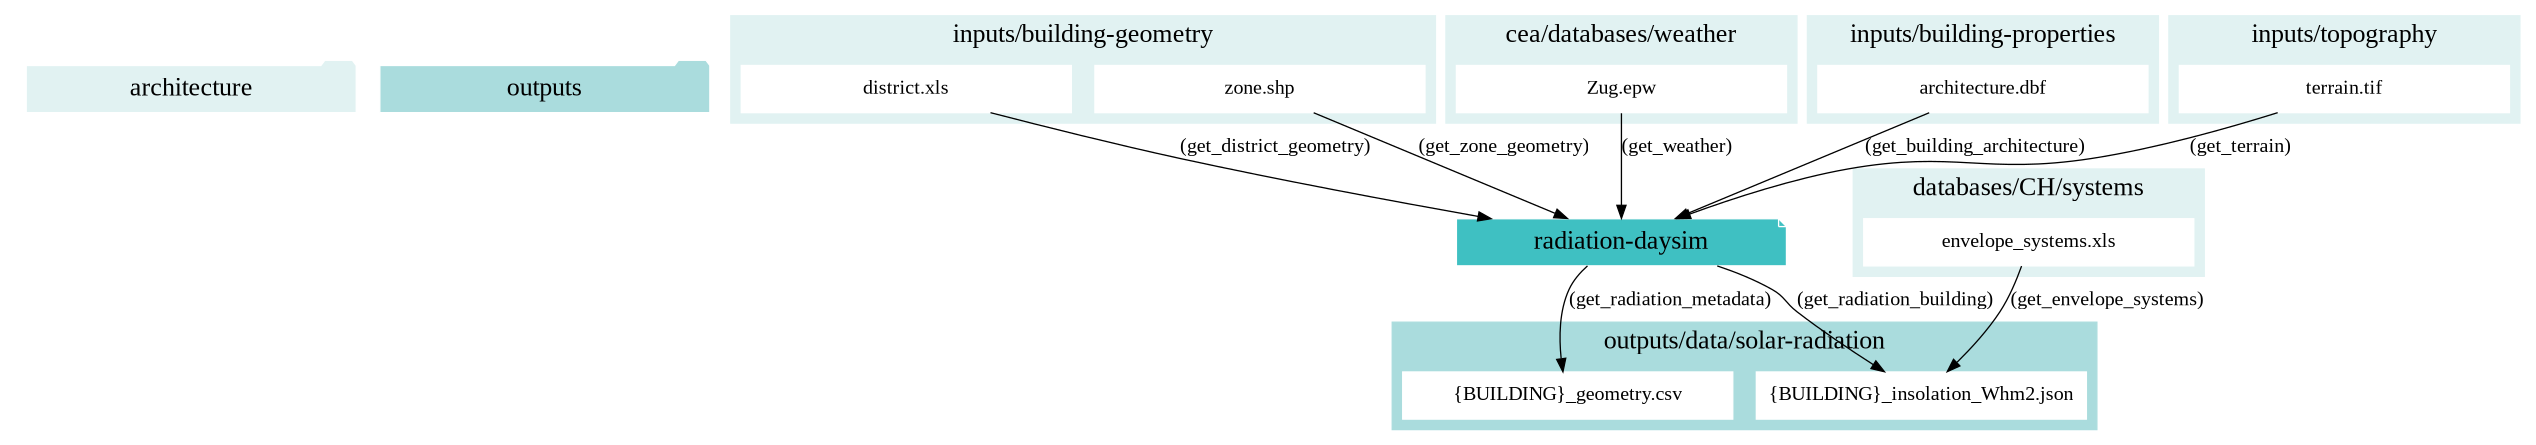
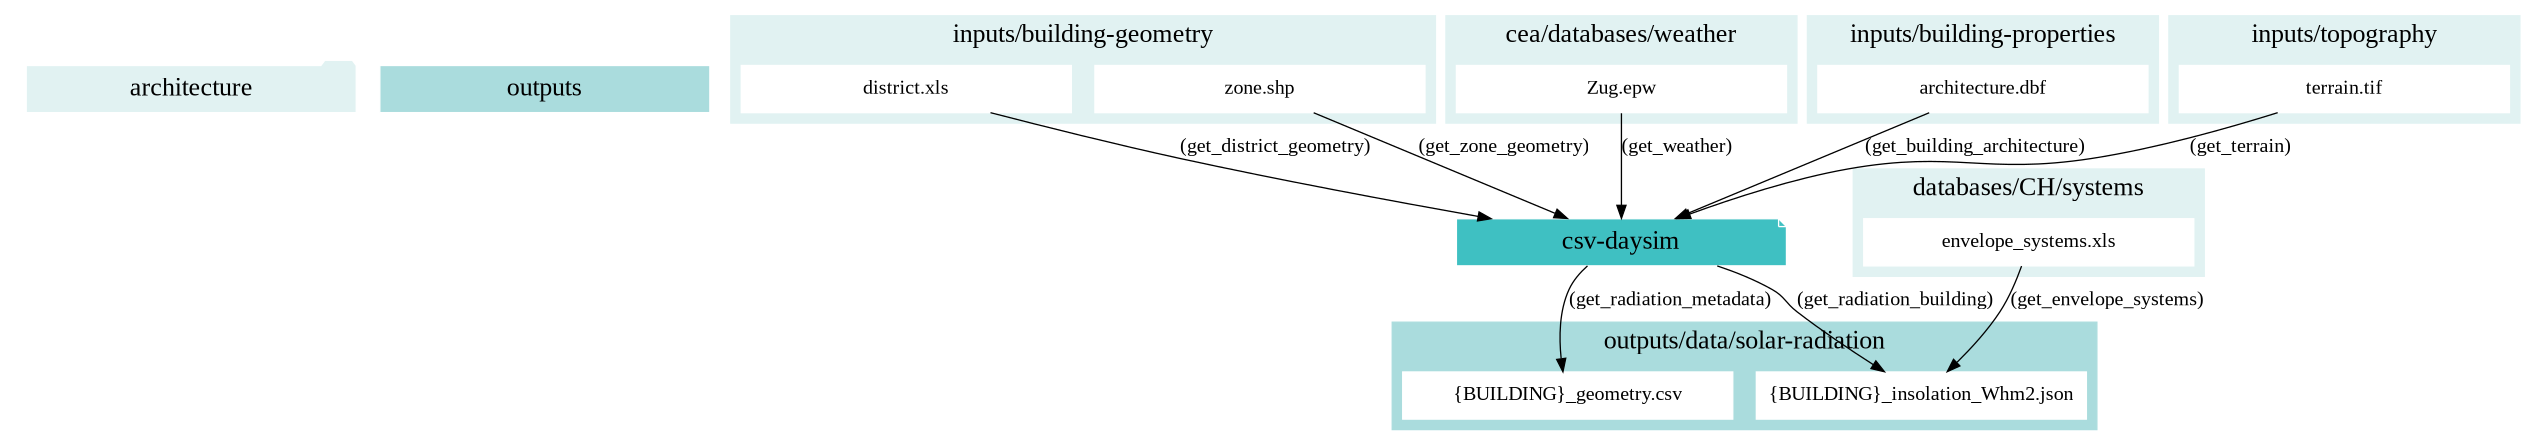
  digraph {
    fontname="Liberation Serif"
    newrank=true
    rankdir=TB
    node [color=white fixedsize=true fontname="Liberation Serif" fontsize=15 shape=box style=filled]
    edge [fontname="Liberation Serif" fontsize=15]
-   outputs [fillcolor="#aadcdd" fontsize=20 shape=folder width=3.503]
+   outputs [fillcolor="#aadcdd" fontsize=20 width=3.503]
    n2 [fillcolor="#E1F2F2" fontsize=20 label=architecture shape=folder width=3.503]
    n3 [label="district.xls" width=3.503]
    "zone.shp" [width=3.503]
    "envelope_systems.xls" [width=3.503]
    "Zug.epw" [width=3.503]
    "architecture.dbf" [width=3.503]
    "terrain.tif" [width=3.503]
    "{BUILDING}_insolation_Whm2.json" [width=3.503]
    "{BUILDING}_geometry.csv" [width=3.503]
-   "radiation-daysim" [fillcolor="#3FC0C2" fontsize=20 shape=note width=3.503]
+   "radiation-daysim" [fillcolor="#3FC0C2" fontsize=20 shape=note width=3.503 label="csv-daysim"]
    subgraph cluster_1 {
      fontsize=25
      style=invis
      outputs
      n2
    }
    subgraph cluster_2 {
      color="#E1F2F2"
      fontsize=20
      label="inputs/building-geometry"
      rank=same
      style=filled
      n3
      "zone.shp"
    }
    subgraph cluster_3 {
      color="#E1F2F2"
      fontsize=20
      label="databases/CH/systems"
      rank=same
      style=filled
      "envelope_systems.xls"
    }
    subgraph cluster_4 {
      color="#E1F2F2"
      fontsize=20
      label="cea/databases/weather"
      rank=same
      style=filled
      "Zug.epw"
    }
    subgraph cluster_5 {
      color="#E1F2F2"
      fontsize=20
      label="inputs/building-properties"
      rank=same
      style=filled
      "architecture.dbf"
    }
    subgraph cluster_6 {
      color="#E1F2F2"
      fontsize=20
      label="inputs/topography"
      rank=same
      style=filled
      "terrain.tif"
    }
    subgraph cluster_7 {
      color="#aadcdd"
      fontsize=20
      label="outputs/data/solar-radiation"
      rank=same
      style=filled
      "{BUILDING}_insolation_Whm2.json"
      "{BUILDING}_geometry.csv"
    }
    n3 -> "radiation-daysim" [label="(get_district_geometry)"]
    "zone.shp" -> "radiation-daysim" [label="(get_zone_geometry)"]
    "envelope_systems.xls" -> "{BUILDING}_insolation_Whm2.json" [label="(get_envelope_systems)"]
    "Zug.epw" -> "radiation-daysim" [label="(get_weather)"]
    "architecture.dbf" -> "radiation-daysim" [label="(get_building_architecture)"]
    "terrain.tif" -> "radiation-daysim" [label="(get_terrain)"]
    "radiation-daysim" -> "{BUILDING}_insolation_Whm2.json" [label="(get_radiation_building)"]
    "radiation-daysim" -> "{BUILDING}_geometry.csv" [label="(get_radiation_metadata)"]
  }
